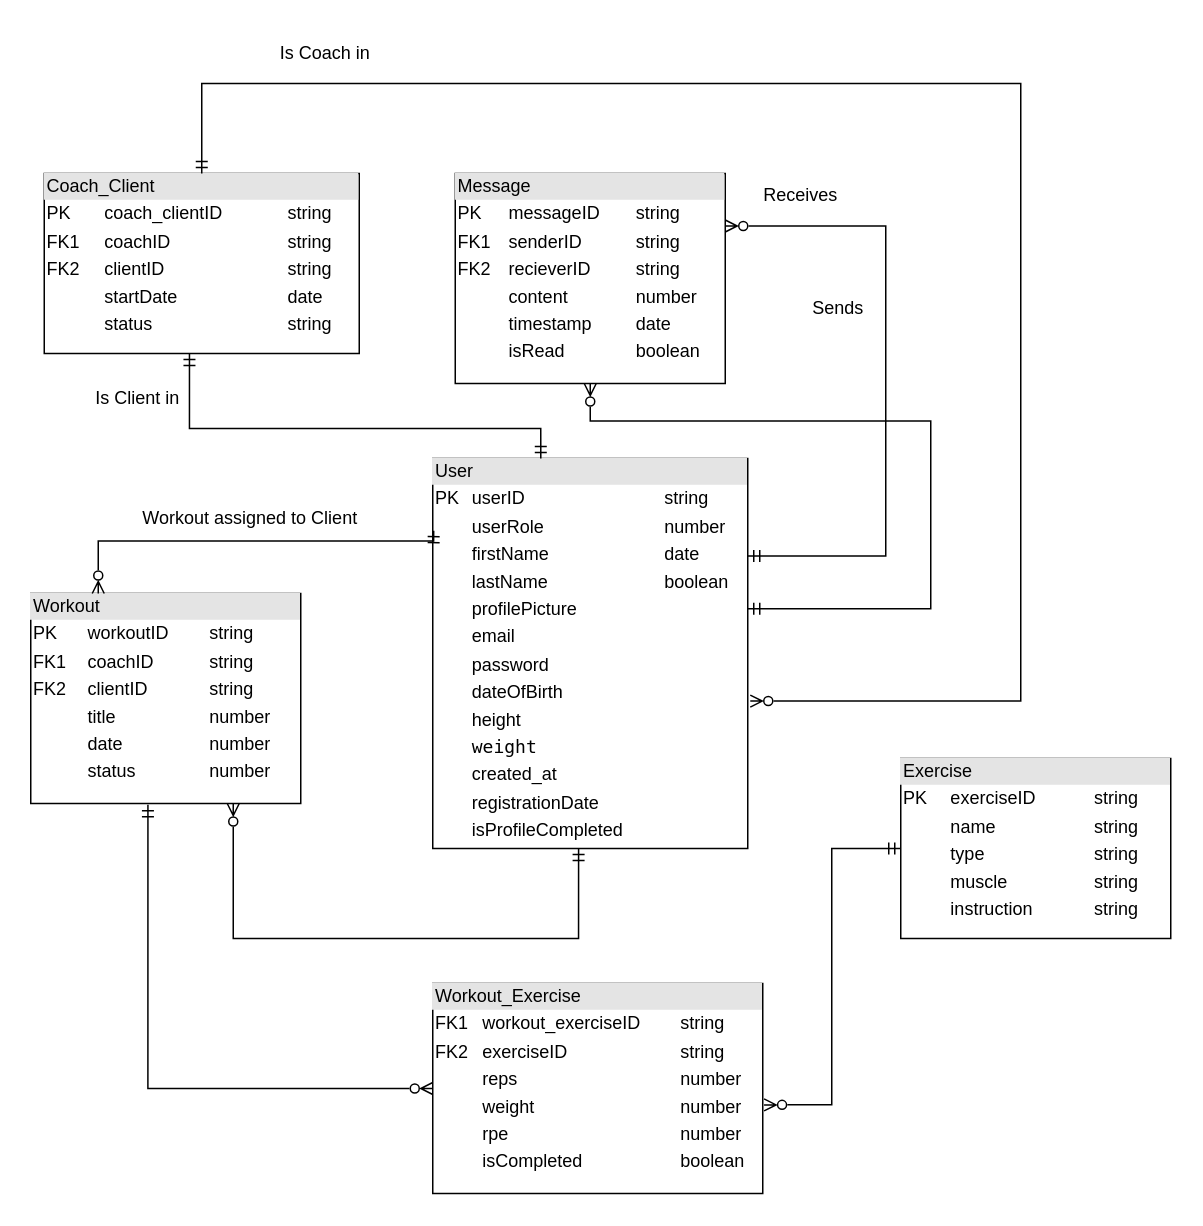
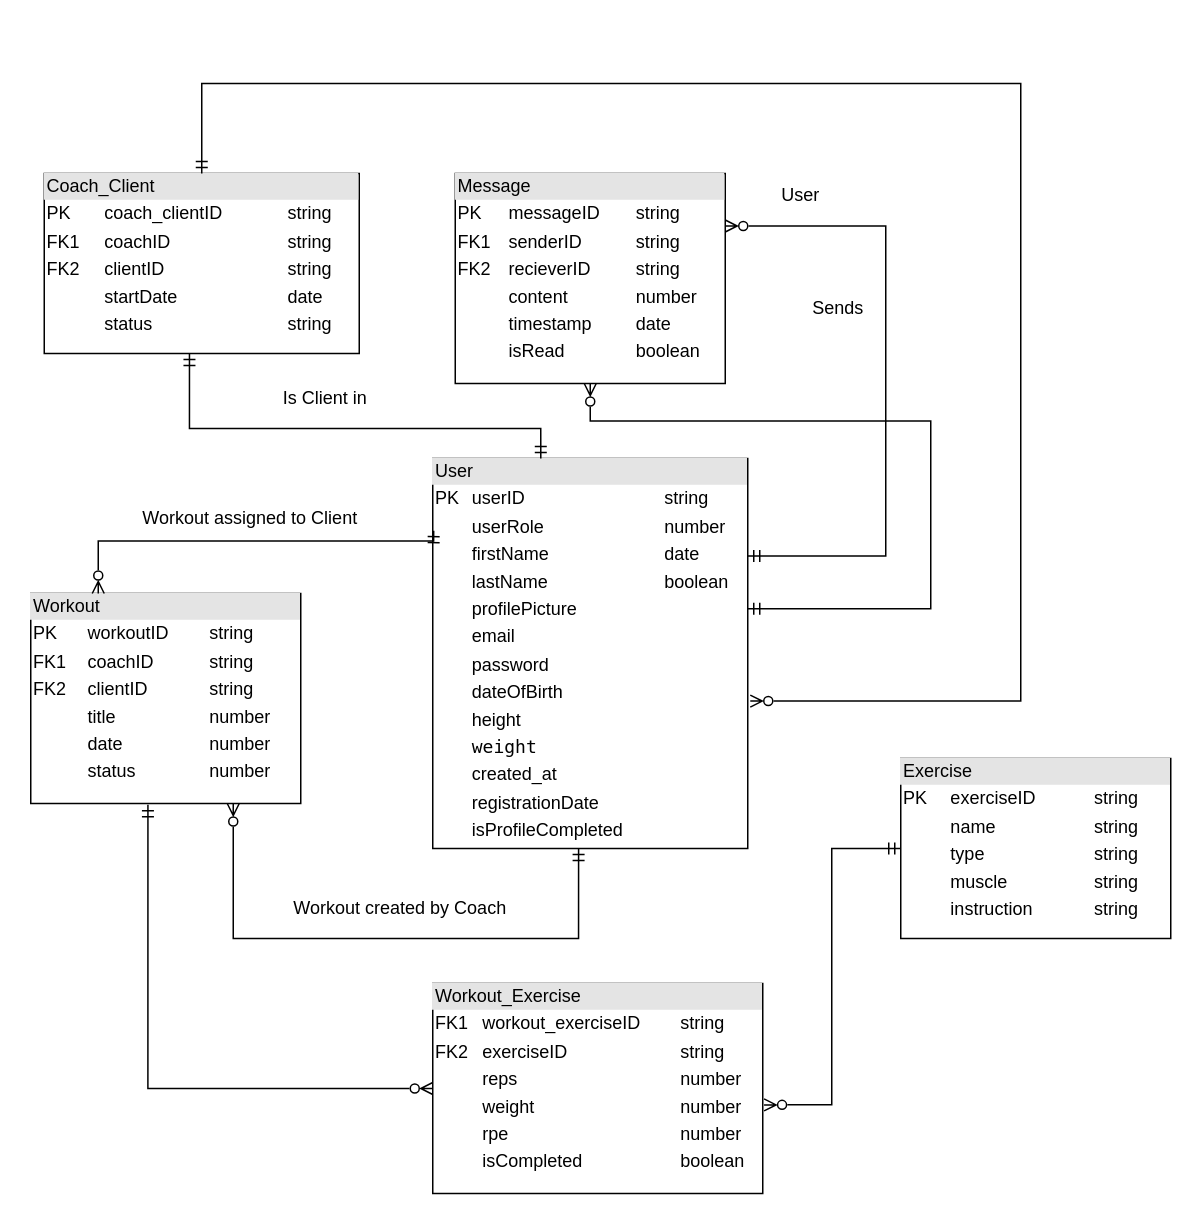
  <mxCell id="0" />
  <mxCell id="1" parent="0" />
  <mxCell id="2" value="&lt;div style=&quot;box-sizing:border-box;width:100%;background:#e4e4e4;padding:2px;&quot;&gt;Workout_Exercise&lt;br&gt;&lt;/div&gt;&lt;table style=&quot;width:100%;font-size:1em;&quot; cellpadding=&quot;2&quot; cellspacing=&quot;0&quot;&gt;&lt;tbody&gt;&lt;tr&gt;&lt;td&gt;FK1&lt;br&gt;&lt;/td&gt;&lt;td&gt;workout_exerciseID&lt;br&gt;&lt;/td&gt;&lt;td&gt;string&lt;br&gt;&lt;/td&gt;&lt;/tr&gt;&lt;tr&gt;&lt;td&gt;FK2&lt;/td&gt;&lt;td&gt;exerciseID&lt;/td&gt;&lt;td&gt;string&lt;br&gt;&lt;/td&gt;&lt;/tr&gt;&lt;tr&gt;&lt;td&gt;&lt;/td&gt;&lt;td&gt;reps&lt;/td&gt;&lt;td&gt;number&lt;br&gt;&lt;/td&gt;&lt;/tr&gt;&lt;tr&gt;&lt;td&gt;&lt;br&gt;&lt;/td&gt;&lt;td&gt;weight&lt;br&gt;&lt;/td&gt;&lt;td&gt;number&lt;br&gt;&lt;/td&gt;&lt;/tr&gt;&lt;tr&gt;&lt;td&gt;&lt;br&gt;&lt;/td&gt;&lt;td&gt;rpe&lt;br&gt;&lt;/td&gt;&lt;td&gt;number&lt;br&gt;&lt;/td&gt;&lt;/tr&gt;&lt;tr&gt;&lt;td&gt;&lt;br&gt;&lt;/td&gt;&lt;td&gt;isCompleted&lt;br&gt;&lt;/td&gt;&lt;td&gt;boolean&lt;br&gt;&lt;/td&gt;&lt;/tr&gt;&lt;/tbody&gt;&lt;/table&gt;" style="verticalAlign=top;align=left;overflow=fill;html=1;whiteSpace=wrap;" vertex="1" parent="1"><mxGeometry x="288" y="655" width="220" height="140" as="geometry" /></mxCell>
  <mxCell id="3" value="&lt;div style=&quot;box-sizing:border-box;width:100%;background:#e4e4e4;padding:2px;&quot;&gt;Exercise&lt;br&gt;&lt;/div&gt;&lt;table style=&quot;width:100%;font-size:1em;&quot; cellpadding=&quot;2&quot; cellspacing=&quot;0&quot;&gt;&lt;tbody&gt;&lt;tr&gt;&lt;td&gt;PK&lt;br&gt;&lt;/td&gt;&lt;td&gt;exerciseID&lt;br&gt;&lt;/td&gt;&lt;td&gt;string&lt;br&gt;&lt;/td&gt;&lt;/tr&gt;&lt;tr&gt;&lt;td&gt;&lt;br&gt;&lt;/td&gt;&lt;td&gt;name&lt;/td&gt;&lt;td&gt;string&lt;br&gt;&lt;/td&gt;&lt;/tr&gt;&lt;tr&gt;&lt;td&gt;&lt;/td&gt;&lt;td&gt;type&lt;br&gt;&lt;/td&gt;&lt;td&gt;string&lt;/td&gt;&lt;/tr&gt;&lt;tr&gt;&lt;td&gt;&lt;br&gt;&lt;/td&gt;&lt;td&gt;muscle&lt;br&gt;&lt;/td&gt;&lt;td&gt;string&lt;/td&gt;&lt;/tr&gt;&lt;tr&gt;&lt;td&gt;&lt;br&gt;&lt;/td&gt;&lt;td&gt;instruction&lt;br&gt;&lt;/td&gt;&lt;td&gt;string&lt;/td&gt;&lt;/tr&gt;&lt;/tbody&gt;&lt;/table&gt;" style="verticalAlign=top;align=left;overflow=fill;html=1;whiteSpace=wrap;" vertex="1" parent="1"><mxGeometry x="600" y="505" width="180" height="120" as="geometry" /></mxCell>
  <mxCell id="4" style="edgeStyle=orthogonalEdgeStyle;rounded=0;orthogonalLoop=1;jettySize=auto;html=1;exitX=0.75;exitY=1;exitDx=0;exitDy=0;entryX=0.463;entryY=1;entryDx=0;entryDy=0;entryPerimeter=0;startArrow=ERzeroToMany;startFill=0;endArrow=ERmandOne;endFill=0;" edge="1" parent="1" source="5" target="9"><mxGeometry relative="1" as="geometry"><mxPoint x="350" y="635" as="targetPoint" /><Array as="points"><mxPoint x="155" y="625" /><mxPoint x="385" y="625" /><mxPoint x="385" y="565" /></Array></mxGeometry></mxCell>
  <mxCell id="5" value="&lt;div style=&quot;box-sizing:border-box;width:100%;background:#e4e4e4;padding:2px;&quot;&gt;Workout&lt;br&gt;&lt;/div&gt;&lt;table style=&quot;width:100%;font-size:1em;&quot; cellpadding=&quot;2&quot; cellspacing=&quot;0&quot;&gt;&lt;tbody&gt;&lt;tr&gt;&lt;td&gt;PK&lt;br&gt;&lt;/td&gt;&lt;td&gt;workoutID&lt;br&gt;&lt;/td&gt;&lt;td&gt;string&lt;br&gt;&lt;/td&gt;&lt;/tr&gt;&lt;tr&gt;&lt;td&gt;FK1&lt;/td&gt;&lt;td&gt;coachID&lt;br&gt;&lt;/td&gt;&lt;td&gt;string&lt;br&gt;&lt;/td&gt;&lt;/tr&gt;&lt;tr&gt;&lt;td&gt;FK2&lt;br&gt;&lt;/td&gt;&lt;td&gt;clientID&lt;br&gt;&lt;/td&gt;&lt;td&gt;string&lt;br&gt;&lt;/td&gt;&lt;/tr&gt;&lt;tr&gt;&lt;td&gt;&lt;/td&gt;&lt;td&gt;title&lt;/td&gt;&lt;td&gt;number&lt;br&gt;&lt;/td&gt;&lt;/tr&gt;&lt;tr&gt;&lt;td&gt;&lt;br&gt;&lt;/td&gt;&lt;td&gt;date&lt;br&gt;&lt;/td&gt;&lt;td&gt;number&lt;br&gt;&lt;/td&gt;&lt;/tr&gt;&lt;tr&gt;&lt;td&gt;&lt;br&gt;&lt;/td&gt;&lt;td&gt;status&lt;br&gt;&lt;/td&gt;&lt;td&gt;number&lt;br&gt;&lt;/td&gt;&lt;/tr&gt;&lt;/tbody&gt;&lt;/table&gt;" style="verticalAlign=top;align=left;overflow=fill;html=1;whiteSpace=wrap;" vertex="1" parent="1"><mxGeometry x="20" y="395" width="180" height="140" as="geometry" /></mxCell>
  <mxCell id="6" value="&lt;div style=&quot;box-sizing:border-box;width:100%;background:#e4e4e4;padding:2px;&quot;&gt;Message&lt;br&gt;&lt;/div&gt;&lt;table style=&quot;width:100%;font-size:1em;&quot; cellpadding=&quot;2&quot; cellspacing=&quot;0&quot;&gt;&lt;tbody&gt;&lt;tr&gt;&lt;td&gt;PK&lt;br&gt;&lt;/td&gt;&lt;td&gt;messageID&lt;br&gt;&lt;/td&gt;&lt;td&gt;string&lt;br&gt;&lt;/td&gt;&lt;/tr&gt;&lt;tr&gt;&lt;td&gt;FK1&lt;/td&gt;&lt;td&gt;senderID&lt;br&gt;&lt;/td&gt;&lt;td&gt;string&lt;br&gt;&lt;/td&gt;&lt;/tr&gt;&lt;tr&gt;&lt;td&gt;FK2&lt;br&gt;&lt;/td&gt;&lt;td&gt;recieverID&lt;br&gt;&lt;/td&gt;&lt;td&gt;string&lt;br&gt;&lt;/td&gt;&lt;/tr&gt;&lt;tr&gt;&lt;td&gt;&lt;/td&gt;&lt;td&gt;content&lt;/td&gt;&lt;td&gt;number&lt;br&gt;&lt;/td&gt;&lt;/tr&gt;&lt;tr&gt;&lt;td&gt;&lt;br&gt;&lt;/td&gt;&lt;td&gt;timestamp&lt;br&gt;&lt;/td&gt;&lt;td&gt;date&lt;br&gt;&lt;/td&gt;&lt;/tr&gt;&lt;tr&gt;&lt;td&gt;&lt;br&gt;&lt;/td&gt;&lt;td&gt;isRead&lt;br&gt;&lt;/td&gt;&lt;td&gt;boolean&lt;br&gt;&lt;/td&gt;&lt;/tr&gt;&lt;/tbody&gt;&lt;/table&gt;" style="verticalAlign=top;align=left;overflow=fill;html=1;whiteSpace=wrap;" vertex="1" parent="1"><mxGeometry x="303" y="115" width="180" height="140" as="geometry" /></mxCell>
  <mxCell id="7" value="&lt;div style=&quot;box-sizing:border-box;width:100%;background:#e4e4e4;padding:2px;&quot;&gt;Coach_Client&lt;br&gt;&lt;/div&gt;&lt;table style=&quot;width:100%;font-size:1em;&quot; cellpadding=&quot;2&quot; cellspacing=&quot;0&quot;&gt;&lt;tbody&gt;&lt;tr&gt;&lt;td&gt;PK&lt;br&gt;&lt;/td&gt;&lt;td&gt;coach_clientID&lt;br&gt;&lt;/td&gt;&lt;td&gt;string&lt;br&gt;&lt;/td&gt;&lt;/tr&gt;&lt;tr&gt;&lt;td&gt;FK1&lt;/td&gt;&lt;td&gt;coachID&lt;br&gt;&lt;/td&gt;&lt;td&gt;string&lt;br&gt;&lt;/td&gt;&lt;/tr&gt;&lt;tr&gt;&lt;td&gt;FK2&lt;br&gt;&lt;/td&gt;&lt;td&gt;clientID&lt;br&gt;&lt;/td&gt;&lt;td&gt;string&lt;br&gt;&lt;/td&gt;&lt;/tr&gt;&lt;tr&gt;&lt;td&gt;&lt;/td&gt;&lt;td&gt;startDate&lt;/td&gt;&lt;td&gt;date&lt;br&gt;&lt;/td&gt;&lt;/tr&gt;&lt;tr&gt;&lt;td&gt;&lt;br&gt;&lt;/td&gt;&lt;td&gt;status&lt;br&gt;&lt;/td&gt;&lt;td&gt;string&lt;br&gt;&lt;/td&gt;&lt;/tr&gt;&lt;/tbody&gt;&lt;/table&gt;" style="verticalAlign=top;align=left;overflow=fill;html=1;whiteSpace=wrap;" vertex="1" parent="1"><mxGeometry x="29" y="115" width="210" height="120" as="geometry" /></mxCell>
  <mxCell id="8" style="edgeStyle=orthogonalEdgeStyle;rounded=0;orthogonalLoop=1;jettySize=auto;html=1;exitX=1;exitY=0.25;exitDx=0;exitDy=0;entryX=1;entryY=0.25;entryDx=0;entryDy=0;startArrow=ERmandOne;startFill=0;endArrow=ERzeroToMany;endFill=0;" edge="1" parent="1" source="9" target="6"><mxGeometry relative="1" as="geometry"><Array as="points"><mxPoint x="590" y="370" /><mxPoint x="590" y="150" /></Array></mxGeometry></mxCell>
  <mxCell id="9" value="&lt;div style=&quot;box-sizing:border-box;width:100%;background:#e4e4e4;padding:2px;&quot;&gt;User&lt;br&gt;&lt;/div&gt;&lt;table style=&quot;width:100%;font-size:1em;&quot; cellpadding=&quot;2&quot; cellspacing=&quot;0&quot;&gt;&lt;tbody&gt;&lt;tr&gt;&lt;td&gt;PK&lt;br&gt;&lt;/td&gt;&lt;td&gt;userID&lt;br&gt;&lt;/td&gt;&lt;td&gt;string&lt;br&gt;&lt;/td&gt;&lt;/tr&gt;&lt;tr&gt;&lt;td&gt;&lt;/td&gt;&lt;td&gt;userRole&lt;/td&gt;&lt;td&gt;number&lt;br&gt;&lt;/td&gt;&lt;/tr&gt;&lt;tr&gt;&lt;td&gt;&lt;br&gt;&lt;/td&gt;&lt;td&gt;firstName&lt;/td&gt;&lt;td&gt;date&lt;br&gt;&lt;/td&gt;&lt;/tr&gt;&lt;tr&gt;&lt;td&gt;&lt;br&gt;&lt;/td&gt;&lt;td&gt;lastName&lt;/td&gt;&lt;td&gt;boolean&lt;br&gt;&lt;/td&gt;&lt;/tr&gt;&lt;tr&gt;&lt;td&gt;&lt;br&gt;&lt;/td&gt;&lt;td&gt;profilePicture&lt;br&gt;&lt;/td&gt;&lt;td&gt;&lt;br&gt;&lt;/td&gt;&lt;/tr&gt;&lt;tr&gt;&lt;td&gt;&lt;br&gt;&lt;/td&gt;&lt;td&gt;email&lt;br&gt;&lt;/td&gt;&lt;td&gt;&lt;br&gt;&lt;/td&gt;&lt;/tr&gt;&lt;tr&gt;&lt;td&gt;&lt;br&gt;&lt;/td&gt;&lt;td&gt;password&lt;br&gt;&lt;/td&gt;&lt;td&gt;&lt;br&gt;&lt;/td&gt;&lt;/tr&gt;&lt;tr&gt;&lt;td&gt;&lt;br&gt;&lt;/td&gt;&lt;td&gt;dateOfBirth&lt;br&gt;&lt;/td&gt;&lt;td&gt;&lt;br&gt;&lt;/td&gt;&lt;/tr&gt;&lt;tr&gt;&lt;td&gt;&lt;br&gt;&lt;/td&gt;&lt;td&gt;height&lt;br&gt;&lt;/td&gt;&lt;td&gt;&lt;br&gt;&lt;/td&gt;&lt;/tr&gt;&lt;tr&gt;&lt;td&gt;&lt;br&gt;&lt;/td&gt;&lt;td&gt;&lt;code&gt;weight&lt;/code&gt;&lt;br&gt;&lt;/td&gt;&lt;td&gt;&lt;br&gt;&lt;/td&gt;&lt;/tr&gt;&lt;tr&gt;&lt;td&gt;&lt;br&gt;&lt;/td&gt;&lt;td&gt;created_at&lt;br&gt;&lt;/td&gt;&lt;td&gt;&lt;br&gt;&lt;/td&gt;&lt;/tr&gt;&lt;tr&gt;&lt;td&gt;&lt;br&gt;&lt;/td&gt;&lt;td&gt;registrationDate&lt;br&gt;&lt;/td&gt;&lt;td&gt;&lt;br&gt;&lt;/td&gt;&lt;/tr&gt;&lt;tr&gt;&lt;td&gt;&lt;br&gt;&lt;/td&gt;&lt;td&gt;isProfileCompleted&lt;br&gt;&lt;/td&gt;&lt;td&gt;&lt;br&gt;&lt;/td&gt;&lt;/tr&gt;&lt;/tbody&gt;&lt;/table&gt;" style="verticalAlign=top;align=left;overflow=fill;html=1;whiteSpace=wrap;" vertex="1" parent="1"><mxGeometry x="288" y="305" width="210" height="260" as="geometry" /></mxCell>
  <mxCell id="10" style="edgeStyle=orthogonalEdgeStyle;rounded=0;orthogonalLoop=1;jettySize=auto;html=1;startArrow=ERzeroToMany;startFill=0;endArrow=ERmandOne;endFill=0;entryX=1;entryY=0.385;entryDx=0;entryDy=0;entryPerimeter=0;" edge="1" parent="1" source="6" target="9"><mxGeometry relative="1" as="geometry"><mxPoint x="510" y="405" as="targetPoint" /><Array as="points"><mxPoint x="393" y="280" /><mxPoint x="620" y="280" /><mxPoint x="620" y="405" /></Array></mxGeometry></mxCell>
  <mxCell id="11" style="edgeStyle=orthogonalEdgeStyle;rounded=0;orthogonalLoop=1;jettySize=auto;html=1;entryX=1.004;entryY=0.578;entryDx=0;entryDy=0;entryPerimeter=0;startArrow=ERmandOne;startFill=0;endArrow=ERzeroToMany;endFill=0;" edge="1" parent="1" source="3" target="2"><mxGeometry relative="1" as="geometry" /></mxCell>
  <mxCell id="12" style="edgeStyle=orthogonalEdgeStyle;rounded=0;orthogonalLoop=1;jettySize=auto;html=1;exitX=0.5;exitY=0;exitDx=0;exitDy=0;entryX=1.008;entryY=0.622;entryDx=0;entryDy=0;entryPerimeter=0;startArrow=ERmandOne;startFill=0;endArrow=ERzeroToMany;endFill=0;" edge="1" parent="1" source="7" target="9"><mxGeometry relative="1" as="geometry"><mxPoint x="670.02" y="155.16" as="sourcePoint" /><mxPoint x="770.68" y="244.92" as="targetPoint" /><Array as="points"><mxPoint x="134" y="55" /><mxPoint x="680" y="55" /><mxPoint x="680" y="467" /></Array></mxGeometry></mxCell>
  <mxCell id="13" style="edgeStyle=orthogonalEdgeStyle;rounded=0;orthogonalLoop=1;jettySize=auto;html=1;startArrow=ERmandOne;startFill=0;endArrow=ERmandOne;endFill=0;entryX=0.343;entryY=0;entryDx=0;entryDy=0;entryPerimeter=0;exitX=0.461;exitY=1;exitDx=0;exitDy=0;exitPerimeter=0;" edge="1" parent="1" source="7" target="9"><mxGeometry relative="1" as="geometry"><mxPoint x="126" y="240" as="sourcePoint" /><mxPoint x="360" y="295" as="targetPoint" /><Array as="points"><mxPoint x="126" y="285" /><mxPoint x="360" y="285" /></Array></mxGeometry></mxCell>
  <mxCell id="14" style="edgeStyle=orthogonalEdgeStyle;rounded=0;orthogonalLoop=1;jettySize=auto;html=1;entryX=0.434;entryY=1.006;entryDx=0;entryDy=0;entryPerimeter=0;startArrow=ERzeroToMany;startFill=0;endArrow=ERmandOne;endFill=0;" edge="1" parent="1" source="2" target="5"><mxGeometry relative="1" as="geometry" /></mxCell>
- <mxCell id="15" value="Receives" style="text;html=1;align=center;verticalAlign=middle;resizable=0;points=[];autosize=1;strokeColor=none;fillColor=none;" vertex="1" parent="1"><mxGeometry x="498" y="115" width="70" height="30" as="geometry" /></mxCell>
+ <mxCell id="15" value="User" style="text;html=1;align=center;verticalAlign=middle;resizable=0;points=[];autosize=1;strokeColor=none;fillColor=none;" vertex="1" parent="1"><mxGeometry x="498" y="115" width="70" height="30" as="geometry" /></mxCell>
  <mxCell id="16" value="Sends" style="text;html=1;align=center;verticalAlign=middle;resizable=0;points=[];autosize=1;strokeColor=none;fillColor=none;" vertex="1" parent="1"><mxGeometry x="528" y="190" width="60" height="30" as="geometry" /></mxCell>
  <mxCell id="17" style="edgeStyle=orthogonalEdgeStyle;rounded=0;orthogonalLoop=1;jettySize=auto;html=1;exitX=0.25;exitY=0;exitDx=0;exitDy=0;entryX=0.003;entryY=0.185;entryDx=0;entryDy=0;entryPerimeter=0;startArrow=ERzeroToMany;startFill=0;endArrow=ERmandOne;endFill=0;" edge="1" parent="1" source="5" target="9"><mxGeometry relative="1" as="geometry"><Array as="points"><mxPoint x="65" y="360" /><mxPoint x="289" y="360" /></Array></mxGeometry></mxCell>
+ <mxCell id="18" value="Workout created by Coach" style="text;html=1;align=center;verticalAlign=middle;resizable=0;points=[];autosize=1;strokeColor=none;fillColor=none;" vertex="1" parent="1"><mxGeometry x="186" y="590" width="160" height="30" as="geometry" /></mxCell>
  <mxCell id="19" value="Workout assigned to Client" style="text;html=1;align=center;verticalAlign=middle;resizable=0;points=[];autosize=1;strokeColor=none;fillColor=none;" vertex="1" parent="1"><mxGeometry x="86" y="330" width="160" height="30" as="geometry" /></mxCell>
- <mxCell id="20" value="Is Client in" style="text;html=1;align=center;verticalAlign=middle;resizable=0;points=[];autosize=1;strokeColor=none;fillColor=none;" vertex="1" parent="1"><mxGeometry x="51" y="250" width="80" height="30" as="geometry" /></mxCell>
- <mxCell id="21" value="Is Coach in" style="text;html=1;align=center;verticalAlign=middle;resizable=0;points=[];autosize=1;strokeColor=none;fillColor=none;" vertex="1" parent="1"><mxGeometry x="176" y="20" width="80" height="30" as="geometry" /></mxCell>
+ <mxCell id="20" value="Is Client in" style="text;html=1;align=center;verticalAlign=middle;resizable=0;points=[];autosize=1;strokeColor=none;fillColor=none;" vertex="1" parent="1"><mxGeometry x="176" y="250" width="80" height="30" as="geometry" /></mxCell>
